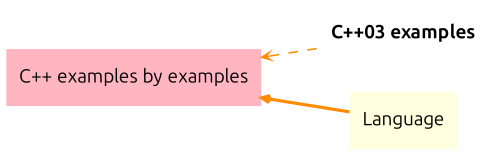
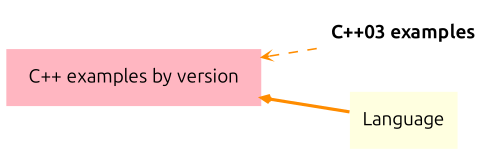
  digraph {
    rankdir=LR
    node [fontname=Ubuntu fontsize=12 shape=plaintext style=filled]
    edge [arrowhead=open arrowsize=0.5 arrowtail=open color=darkorange dir=back fontname=Ubuntu labelfontsize=10 shape=plaintext]
-   n1 [fillcolor=lightpink label="C++ examples by examples"]
+   n1 [fillcolor=lightpink label="C++ examples by version"]
    n2 [label=<<b>C++03 examples</b>> style=""]
    n3 [fillcolor=lightyellow label=Language]
    n1 -> n2 [style=dashed]
    n1 -> n3 [style=bold]
  }
